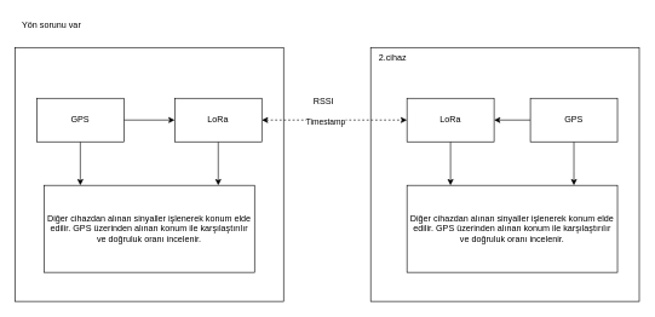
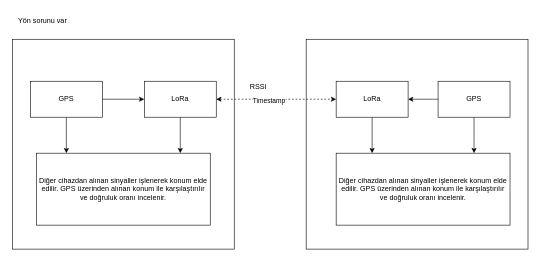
  <mxCell id="0" />
  <mxCell id="1" parent="0" />
  <mxCell id="2" value="" style="whiteSpace=wrap;html=1;" vertex="1" parent="1"><mxGeometry x="510" y="65" width="370" height="350" as="geometry" /></mxCell>
  <mxCell id="3" value="" style="whiteSpace=wrap;html=1;" vertex="1" parent="1"><mxGeometry x="20" y="65" width="370" height="350" as="geometry" /></mxCell>
  <mxCell id="4" style="edgeStyle=orthogonalEdgeStyle;rounded=0;orthogonalLoop=1;jettySize=auto;html=1;" edge="1" parent="1" source="6" target="10"><mxGeometry relative="1" as="geometry" /></mxCell>
  <mxCell id="5" style="edgeStyle=orthogonalEdgeStyle;rounded=0;orthogonalLoop=1;jettySize=auto;html=1;startArrow=none;startFill=0;" edge="1" parent="1" source="6" target="19"><mxGeometry relative="1" as="geometry"><Array as="points"><mxPoint x="110" y="245" /><mxPoint x="110" y="245" /></Array></mxGeometry></mxCell>
  <mxCell id="6" value="GPS" style="whiteSpace=wrap;html=1;" vertex="1" parent="1"><mxGeometry x="50" y="135" width="120" height="60" as="geometry" /></mxCell>
  <mxCell id="7" style="edgeStyle=orthogonalEdgeStyle;rounded=0;orthogonalLoop=1;jettySize=auto;html=1;entryX=0;entryY=0.5;entryDx=0;entryDy=0;dashed=1;startArrow=classic;startFill=1;" edge="1" parent="1" source="10" target="13"><mxGeometry relative="1" as="geometry"><mxPoint x="590" y="165" as="targetPoint" /></mxGeometry></mxCell>
  <mxCell id="8" value="Timestamp" style="edgeLabel;html=1;align=center;verticalAlign=middle;resizable=0;points=[];" vertex="1" connectable="0" parent="7"><mxGeometry x="-0.13" y="-1" relative="1" as="geometry"><mxPoint as="offset" /></mxGeometry></mxCell>
  <mxCell id="9" style="edgeStyle=orthogonalEdgeStyle;rounded=0;orthogonalLoop=1;jettySize=auto;html=1;startArrow=none;startFill=0;" edge="1" parent="1" source="10" target="19"><mxGeometry relative="1" as="geometry"><Array as="points"><mxPoint x="300" y="245" /><mxPoint x="300" y="245" /></Array></mxGeometry></mxCell>
  <mxCell id="10" value="LoRa" style="whiteSpace=wrap;html=1;" vertex="1" parent="1"><mxGeometry x="240" y="135" width="120" height="60" as="geometry" /></mxCell>
- <mxCell id="11" value="2.cihaz" style="text;html=1;align=center;verticalAlign=middle;resizable=0;points=[];autosize=1;strokeColor=none;fillColor=none;" vertex="1" parent="1"><mxGeometry x="510" y="65" width="60" height="30" as="geometry" /></mxCell>
  <mxCell id="12" style="edgeStyle=orthogonalEdgeStyle;rounded=0;orthogonalLoop=1;jettySize=auto;html=1;" edge="1" parent="1" source="13" target="18"><mxGeometry relative="1" as="geometry"><Array as="points"><mxPoint x="620" y="245" /><mxPoint x="620" y="245" /></Array></mxGeometry></mxCell>
  <mxCell id="13" value="LoRa" style="whiteSpace=wrap;html=1;" vertex="1" parent="1"><mxGeometry x="560" y="135" width="120" height="60" as="geometry" /></mxCell>
- <mxCell id="14" value="RSSI" style="text;html=1;align=center;verticalAlign=middle;resizable=0;points=[];autosize=1;strokeColor=none;fillColor=none;" vertex="1" parent="1"><mxGeometry x="420" y="125" width="50" height="30" as="geometry" /></mxCell>
+ <mxCell id="14" value="RSSI" style="text;html=1;align=center;verticalAlign=middle;resizable=0;points=[];autosize=1;strokeColor=none;fillColor=none;" vertex="1" parent="1"><mxGeometry x="405" y="130" width="50" height="30" as="geometry" /></mxCell>
  <mxCell id="15" style="edgeStyle=orthogonalEdgeStyle;rounded=0;orthogonalLoop=1;jettySize=auto;html=1;" edge="1" parent="1" source="17" target="18"><mxGeometry relative="1" as="geometry"><Array as="points"><mxPoint x="790" y="235" /><mxPoint x="790" y="235" /></Array></mxGeometry></mxCell>
  <mxCell id="16" style="edgeStyle=orthogonalEdgeStyle;rounded=0;orthogonalLoop=1;jettySize=auto;html=1;startArrow=none;startFill=0;" edge="1" parent="1" source="17" target="13"><mxGeometry relative="1" as="geometry" /></mxCell>
  <mxCell id="17" value="GPS" style="whiteSpace=wrap;html=1;" vertex="1" parent="1"><mxGeometry x="730" y="135" width="120" height="60" as="geometry" /></mxCell>
  <mxCell id="18" value="Diğer cihazdan alınan sinyaller işlenerek konum elde edilir. GPS üzerinden alınan konum ile karşılaştırılır ve doğruluk oranı incelenir." style="whiteSpace=wrap;html=1;" vertex="1" parent="1"><mxGeometry x="560" y="255" width="290" height="120" as="geometry" /></mxCell>
  <mxCell id="19" value="Diğer cihazdan alınan sinyaller işlenerek konum elde edilir. GPS üzerinden alınan konum ile karşılaştırılır ve doğruluk oranı incelenir." style="whiteSpace=wrap;html=1;" vertex="1" parent="1"><mxGeometry x="60" y="255" width="290" height="120" as="geometry" /></mxCell>
  <mxCell id="20" value="Yön sorunu var" style="text;html=1;align=center;verticalAlign=middle;resizable=0;points=[];autosize=1;strokeColor=none;fillColor=none;" vertex="1" parent="1"><mxGeometry x="20" y="20" width="100" height="30" as="geometry" /></mxCell>
